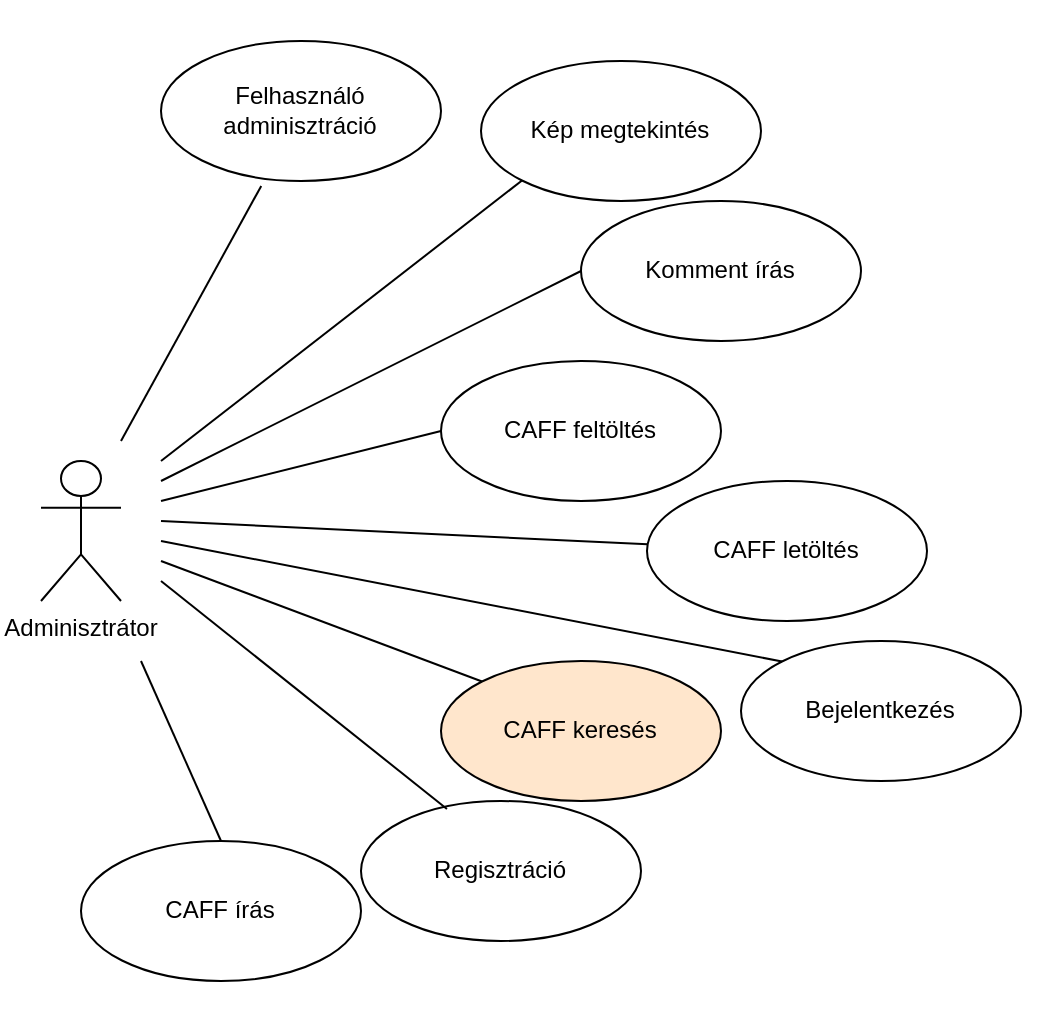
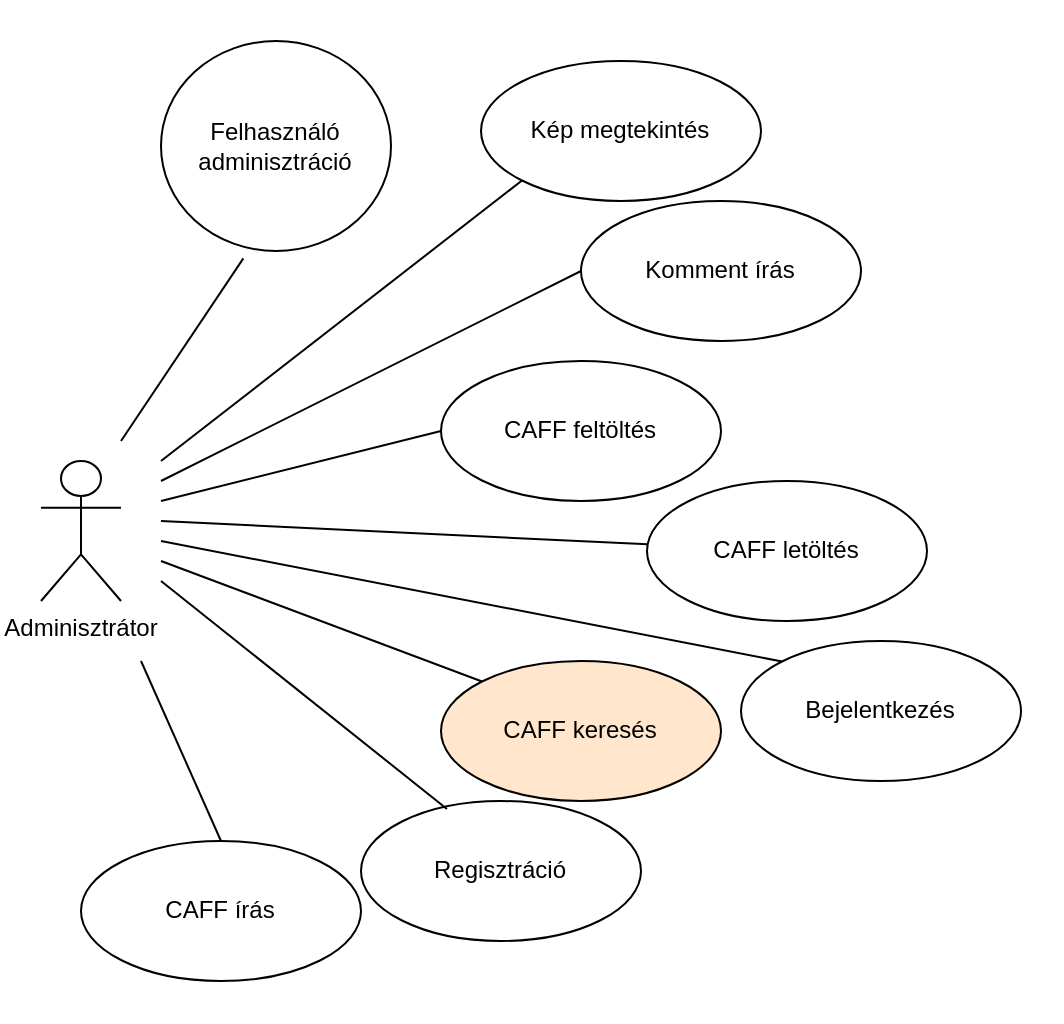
  <mxCell id="0" />
  <mxCell id="1" parent="0" />
  <mxCell id="2" value="Adminisztrátor" style="shape=umlActor;verticalLabelPosition=bottom;verticalAlign=top;html=1;outlineConnect=0;" vertex="1" parent="1"><mxGeometry x="20" y="230" width="40" height="70" as="geometry" /></mxCell>
  <mxCell id="3" value="Kép megtekintés" style="ellipse;whiteSpace=wrap;html=1;" vertex="1" parent="1"><mxGeometry x="240" y="30" width="140" height="70" as="geometry" /></mxCell>
  <mxCell id="4" value="Komment írás" style="ellipse;whiteSpace=wrap;html=1;" vertex="1" parent="1"><mxGeometry x="290" y="100" width="140" height="70" as="geometry" /></mxCell>
  <mxCell id="5" value="CAFF feltöltés" style="ellipse;whiteSpace=wrap;html=1;" vertex="1" parent="1"><mxGeometry x="220" y="180" width="140" height="70" as="geometry" /></mxCell>
  <mxCell id="6" value="CAFF letöltés" style="ellipse;whiteSpace=wrap;html=1;" vertex="1" parent="1"><mxGeometry x="323" y="240" width="140" height="70" as="geometry" /></mxCell>
  <mxCell id="7" value="CAFF keresés" style="ellipse;whiteSpace=wrap;html=1;fillColor=#ffe6cc;" vertex="1" parent="1"><mxGeometry x="220" y="330" width="140" height="70" as="geometry" /></mxCell>
  <mxCell id="8" value="Bejelentkezés" style="ellipse;whiteSpace=wrap;html=1;" vertex="1" parent="1"><mxGeometry x="370" y="320" width="140" height="70" as="geometry" /></mxCell>
  <mxCell id="9" value="Regisztráció" style="ellipse;whiteSpace=wrap;html=1;" vertex="1" parent="1"><mxGeometry x="180" y="400" width="140" height="70" as="geometry" /></mxCell>
  <mxCell id="10" value="" style="endArrow=none;html=1;rounded=0;exitX=0;exitY=1;exitDx=0;exitDy=0;" edge="1" parent="1" source="3"><mxGeometry width="50" height="50" relative="1" as="geometry"><mxPoint x="170" y="170" as="sourcePoint" /><mxPoint x="80" y="230" as="targetPoint" /></mxGeometry></mxCell>
  <mxCell id="11" value="" style="endArrow=none;html=1;rounded=0;exitX=0;exitY=0.5;exitDx=0;exitDy=0;" edge="1" parent="1" source="4"><mxGeometry width="50" height="50" relative="1" as="geometry"><mxPoint x="220.503" y="99.749" as="sourcePoint" /><mxPoint x="80" y="240" as="targetPoint" /></mxGeometry></mxCell>
  <mxCell id="12" value="" style="endArrow=none;html=1;rounded=0;exitX=0;exitY=0.5;exitDx=0;exitDy=0;" edge="1" parent="1" source="5"><mxGeometry width="50" height="50" relative="1" as="geometry"><mxPoint x="230.503" y="109.749" as="sourcePoint" /><mxPoint x="80" y="250" as="targetPoint" /></mxGeometry></mxCell>
  <mxCell id="13" value="" style="endArrow=none;html=1;rounded=0;" edge="1" parent="1" source="6"><mxGeometry width="50" height="50" relative="1" as="geometry"><mxPoint x="240.503" y="119.749" as="sourcePoint" /><mxPoint x="80" y="260" as="targetPoint" /></mxGeometry></mxCell>
  <mxCell id="14" value="" style="endArrow=none;html=1;rounded=0;exitX=0;exitY=0;exitDx=0;exitDy=0;" edge="1" parent="1" source="8"><mxGeometry width="50" height="50" relative="1" as="geometry"><mxPoint x="250.503" y="129.749" as="sourcePoint" /><mxPoint x="80" y="270" as="targetPoint" /><Array as="points" /></mxGeometry></mxCell>
  <mxCell id="15" value="" style="endArrow=none;html=1;rounded=0;exitX=0;exitY=0;exitDx=0;exitDy=0;" edge="1" parent="1" source="7"><mxGeometry width="50" height="50" relative="1" as="geometry"><mxPoint x="370.503" y="400.251" as="sourcePoint" /><mxPoint x="80" y="280" as="targetPoint" /></mxGeometry></mxCell>
  <mxCell id="16" value="" style="endArrow=none;html=1;rounded=0;exitX=0.307;exitY=0.057;exitDx=0;exitDy=0;exitPerimeter=0;" edge="1" parent="1" source="9"><mxGeometry width="50" height="50" relative="1" as="geometry"><mxPoint x="380.503" y="410.251" as="sourcePoint" /><mxPoint x="80" y="290" as="targetPoint" /></mxGeometry></mxCell>
- <mxCell id="17" value="&lt;div&gt;Felhasználó&lt;/div&gt;&lt;div&gt;adminisztráció&lt;br&gt;&lt;/div&gt;" style="ellipse;whiteSpace=wrap;html=1;" vertex="1" parent="1"><mxGeometry x="80" width="140" height="70" as="geometry" y="20" /></mxCell>
+ <mxCell id="17" value="&lt;div&gt;Felhasználó&lt;/div&gt;&lt;div&gt;adminisztráció&lt;br&gt;&lt;/div&gt;" style="ellipse;whiteSpace=wrap;html=1;" vertex="1" parent="1"><mxGeometry x="80" y="20" width="115" height="105" as="geometry" /></mxCell>
  <mxCell id="18" value="" style="endArrow=none;html=1;rounded=0;exitX=0.358;exitY=1.035;exitDx=0;exitDy=0;exitPerimeter=0;" edge="1" parent="1" source="17"><mxGeometry width="50" height="50" relative="1" as="geometry"><mxPoint x="270.081" y="99.536" as="sourcePoint" /><mxPoint x="60" y="220" as="targetPoint" /></mxGeometry></mxCell>
  <mxCell id="19" value="CAFF írás" style="ellipse;whiteSpace=wrap;html=1;" vertex="1" parent="1"><mxGeometry x="40" y="420" width="140" height="70" as="geometry" /></mxCell>
  <mxCell id="20" value="" style="endArrow=none;html=1;rounded=0;exitX=0.5;exitY=0;exitDx=0;exitDy=0;" edge="1" parent="1" source="19"><mxGeometry width="50" height="50" relative="1" as="geometry"><mxPoint x="140.12" y="102.45" as="sourcePoint" /><mxPoint x="70" y="330" as="targetPoint" /></mxGeometry></mxCell>
